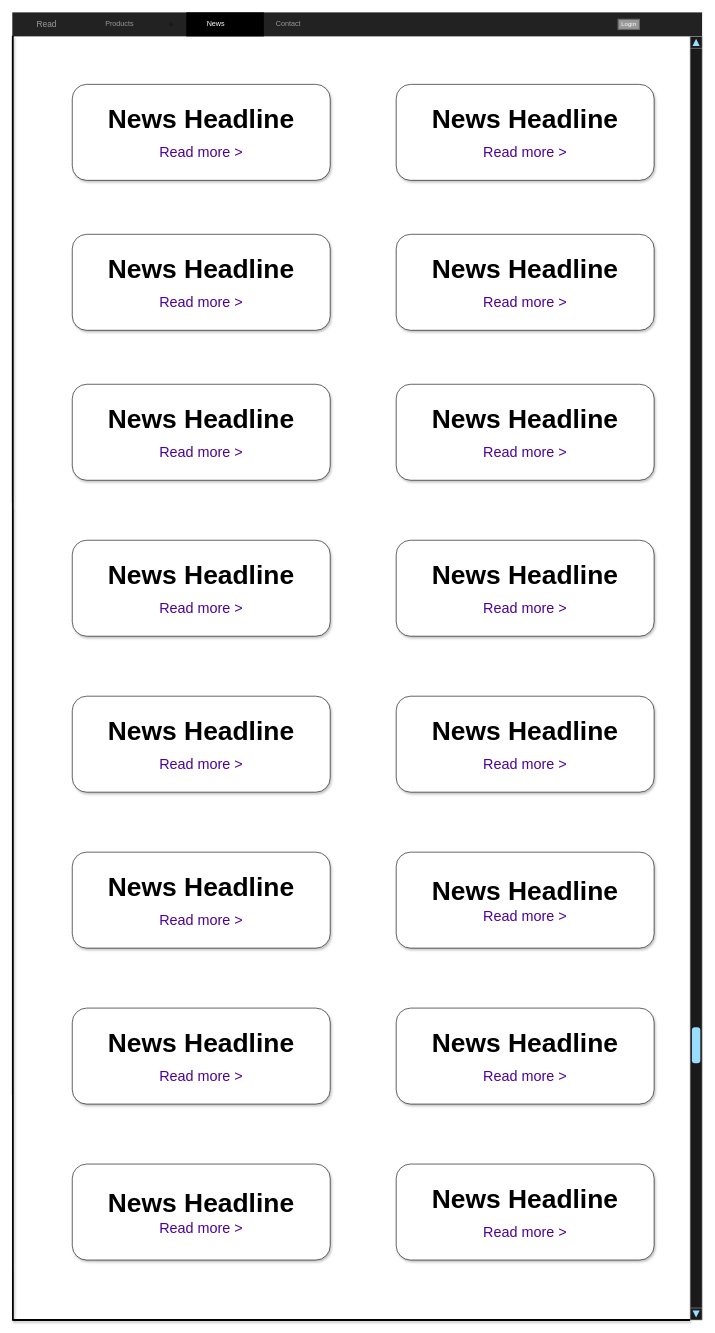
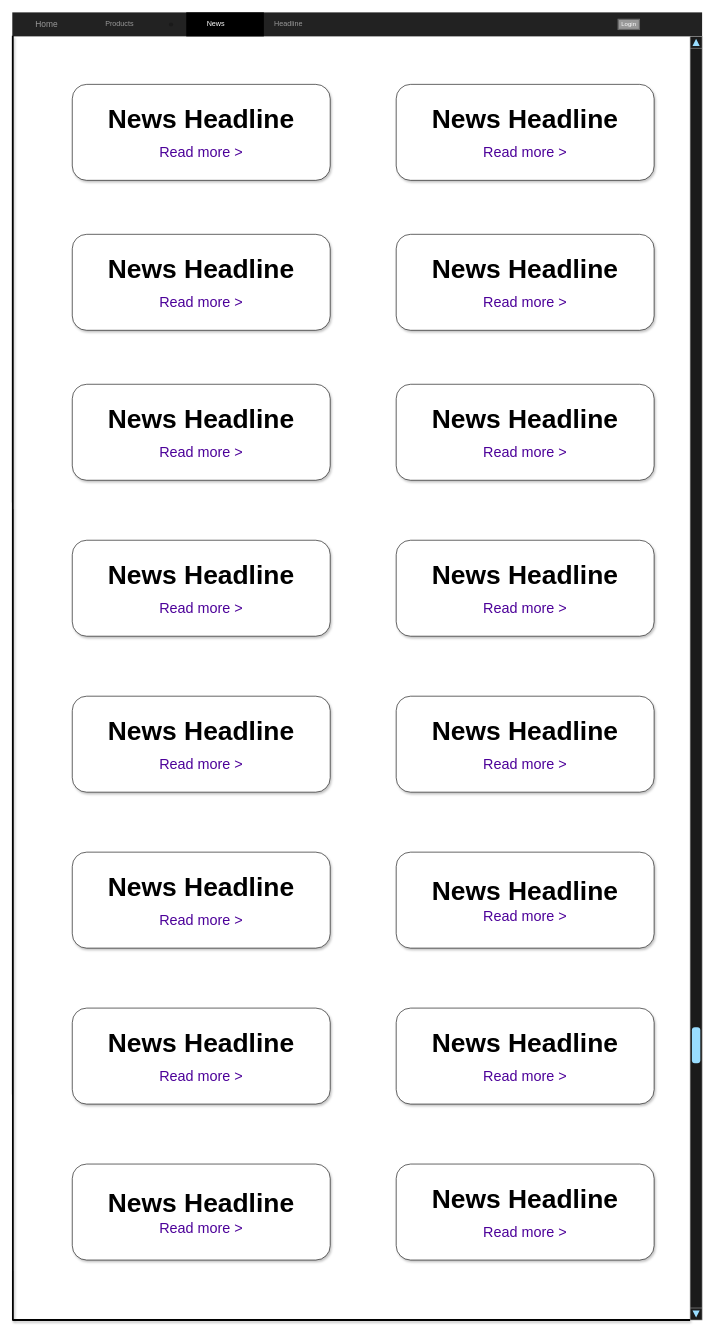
  <mxCell id="0" style=";html=1;" />
  <mxCell id="1" style=";html=1;" parent="0" />
  <mxCell id="2" value="" style="html=1;shadow=0;dashed=0;shape=mxgraph.bootstrap.rect;fillColor=#222222;strokeColor=none;whiteSpace=wrap;rounded=0;fontSize=12;fontColor=#000000;align=center;" parent="1" vertex="1"><mxGeometry x="20" y="20" width="1150" height="40" as="geometry" /></mxCell>
- <mxCell id="3" value="Read" style="html=1;shadow=0;dashed=0;fillColor=none;strokeColor=none;shape=mxgraph.bootstrap.rect;fontColor=#999999;fontSize=14;whiteSpace=wrap;" parent="2" vertex="1"><mxGeometry width="115" height="40" as="geometry" /></mxCell>
+ <mxCell id="3" value="Home" style="html=1;shadow=0;dashed=0;fillColor=none;strokeColor=none;shape=mxgraph.bootstrap.rect;fontColor=#999999;fontSize=14;whiteSpace=wrap;" parent="2" vertex="1"><mxGeometry width="115" height="40" as="geometry" /></mxCell>
  <mxCell id="4" value="Products" style="html=1;shadow=0;dashed=0;fillColor=none;strokeColor=none;shape=mxgraph.bootstrap.rect;fontColor=#999999;spacingRight=30;whiteSpace=wrap;" parent="2" vertex="1"><mxGeometry x="115.005" width="158.125" height="40" as="geometry" /></mxCell>
  <mxCell id="5" value="" style="html=1;shadow=0;dashed=0;shape=mxgraph.bootstrap.rrect;rSize=8;fillColor=#1A1A1A;strokeColor=none;fontColor=#ffffff;whiteSpace=wrap;" parent="4" vertex="1"><mxGeometry x="1" y="0.5" width="7" height="6.5" relative="1" as="geometry"><mxPoint x="-12" y="-3" as="offset" /></mxGeometry></mxCell>
- <mxCell id="6" value="Contact" style="html=1;shadow=0;dashed=0;fillColor=none;strokeColor=none;shape=mxgraph.bootstrap.rect;fontColor=#999999;whiteSpace=wrap;" parent="2" vertex="1"><mxGeometry x="402.5" width="115" height="40" as="geometry" /></mxCell>
+ <mxCell id="6" value="Headline" style="html=1;shadow=0;dashed=0;fillColor=none;strokeColor=none;shape=mxgraph.bootstrap.rect;fontColor=#999999;whiteSpace=wrap;" parent="2" vertex="1"><mxGeometry x="402.5" width="115" height="40" as="geometry" /></mxCell>
  <mxCell id="7" value="Login" style="html=1;shadow=0;dashed=0;whiteSpace=wrap;fontSize=10;fillColor=#999999;align=center;strokeColor=#666666;fontColor=#ffffff;strokeWidth=2;rounded=0;" parent="2" vertex="1"><mxGeometry x="1010" y="11.56" width="35.5" height="16.88" as="geometry" /></mxCell>
  <mxCell id="8" value="News" style="html=1;shadow=0;dashed=0;shape=mxgraph.bootstrap.rect;fillColor=#000000;strokeColor=none;fontColor=#ffffff;spacingRight=30;whiteSpace=wrap;" parent="2" vertex="1"><mxGeometry x="290" width="129.375" height="40" as="geometry" /></mxCell>
  <mxCell id="9" value="" style="shape=triangle;strokeColor=none;fillColor=#000000;direction=south;rounded=0;shadow=1;fontSize=12;fontColor=#000000;align=center;html=1;" parent="1" vertex="1"><mxGeometry x="792" y="167" width="8" height="4" as="geometry" /></mxCell>
  <mxCell id="10" value="" style="shape=triangle;strokeColor=none;fillColor=#000000;direction=south;rounded=0;shadow=1;fontSize=12;fontColor=#000000;align=center;html=1;" parent="1" vertex="1"><mxGeometry x="792" y="247" width="8" height="4" as="geometry" /></mxCell>
  <mxCell id="11" value="&lt;font&gt;&lt;span style=&quot;font-weight: bold&quot;&gt;&lt;font style=&quot;font-size: 44px&quot;&gt;News Headline&lt;/font&gt;&lt;/span&gt;&lt;br&gt;&lt;font face=&quot;Times New Roman&quot;&gt;&lt;b&gt;&lt;br&gt;&lt;/b&gt;&lt;/font&gt;&lt;font color=&quot;#4c0099&quot; style=&quot;font-size: 24px&quot;&gt;Read more &amp;gt;&lt;/font&gt;&lt;br&gt;&lt;/font&gt;" style="rounded=1;whiteSpace=wrap;html=1;shadow=1;" parent="1" vertex="1"><mxGeometry x="120" y="140" width="430" height="160" as="geometry" /></mxCell>
  <mxCell id="12" value="&lt;font&gt;&lt;span style=&quot;font-weight: bold&quot;&gt;&lt;font style=&quot;font-size: 44px&quot;&gt;News Headline&lt;/font&gt;&lt;/span&gt;&lt;br&gt;&lt;font face=&quot;Times New Roman&quot;&gt;&lt;b&gt;&lt;br&gt;&lt;/b&gt;&lt;/font&gt;&lt;font color=&quot;#4c0099&quot; style=&quot;font-size: 24px&quot;&gt;Read more &amp;gt;&lt;/font&gt;&lt;br&gt;&lt;/font&gt;" style="rounded=1;whiteSpace=wrap;html=1;shadow=1;" parent="1" vertex="1"><mxGeometry x="660" y="140" width="430" height="160" as="geometry" /></mxCell>
  <mxCell id="13" value="&lt;font&gt;&lt;span style=&quot;font-weight: bold&quot;&gt;&lt;font style=&quot;font-size: 44px&quot;&gt;News Headline&lt;/font&gt;&lt;/span&gt;&lt;br&gt;&lt;font face=&quot;Times New Roman&quot;&gt;&lt;b&gt;&lt;br&gt;&lt;/b&gt;&lt;/font&gt;&lt;font color=&quot;#4c0099&quot; style=&quot;font-size: 24px&quot;&gt;Read more &amp;gt;&lt;/font&gt;&lt;br&gt;&lt;/font&gt;" style="rounded=1;whiteSpace=wrap;html=1;shadow=1;" parent="1" vertex="1"><mxGeometry x="120" y="390" width="430" height="160" as="geometry" /></mxCell>
  <mxCell id="14" value="&lt;font&gt;&lt;span style=&quot;font-weight: bold&quot;&gt;&lt;font style=&quot;font-size: 44px&quot;&gt;News Headline&lt;/font&gt;&lt;/span&gt;&lt;br&gt;&lt;font face=&quot;Times New Roman&quot;&gt;&lt;b&gt;&lt;br&gt;&lt;/b&gt;&lt;/font&gt;&lt;font color=&quot;#4c0099&quot; style=&quot;font-size: 24px&quot;&gt;Read more &amp;gt;&lt;/font&gt;&lt;br&gt;&lt;/font&gt;" style="rounded=1;whiteSpace=wrap;html=1;shadow=1;" parent="1" vertex="1"><mxGeometry x="660" y="390" width="430" height="160" as="geometry" /></mxCell>
  <mxCell id="15" value="&lt;font&gt;&lt;span style=&quot;font-weight: bold&quot;&gt;&lt;font style=&quot;font-size: 44px&quot;&gt;News Headline&lt;/font&gt;&lt;/span&gt;&lt;br&gt;&lt;font face=&quot;Times New Roman&quot;&gt;&lt;b&gt;&lt;br&gt;&lt;/b&gt;&lt;/font&gt;&lt;font color=&quot;#4c0099&quot; style=&quot;font-size: 24px&quot;&gt;Read more &amp;gt;&lt;/font&gt;&lt;br&gt;&lt;/font&gt;" style="rounded=1;whiteSpace=wrap;html=1;shadow=1;" parent="1" vertex="1"><mxGeometry x="120" y="640" width="430" height="160" as="geometry" /></mxCell>
  <mxCell id="16" value="&lt;font&gt;&lt;span style=&quot;font-weight: bold&quot;&gt;&lt;font style=&quot;font-size: 44px&quot;&gt;News Headline&lt;/font&gt;&lt;/span&gt;&lt;br&gt;&lt;font face=&quot;Times New Roman&quot;&gt;&lt;b&gt;&lt;br&gt;&lt;/b&gt;&lt;/font&gt;&lt;font color=&quot;#4c0099&quot; style=&quot;font-size: 24px&quot;&gt;Read more &amp;gt;&lt;/font&gt;&lt;br&gt;&lt;/font&gt;" style="rounded=1;whiteSpace=wrap;html=1;shadow=1;" parent="1" vertex="1"><mxGeometry x="120" y="900" width="430" height="160" as="geometry" /></mxCell>
  <mxCell id="17" value="&lt;font&gt;&lt;span style=&quot;font-weight: bold&quot;&gt;&lt;font style=&quot;font-size: 44px&quot;&gt;News Headline&lt;/font&gt;&lt;/span&gt;&lt;br&gt;&lt;font face=&quot;Times New Roman&quot;&gt;&lt;b&gt;&lt;br&gt;&lt;/b&gt;&lt;/font&gt;&lt;font color=&quot;#4c0099&quot; style=&quot;font-size: 24px&quot;&gt;Read more &amp;gt;&lt;/font&gt;&lt;br&gt;&lt;/font&gt;" style="rounded=1;whiteSpace=wrap;html=1;shadow=1;" parent="1" vertex="1"><mxGeometry x="120" y="1160" width="430" height="160" as="geometry" /></mxCell>
  <mxCell id="18" value="&lt;font&gt;&lt;span style=&quot;font-weight: bold&quot;&gt;&lt;font style=&quot;font-size: 44px&quot;&gt;News Headline&lt;/font&gt;&lt;/span&gt;&lt;br&gt;&lt;font face=&quot;Times New Roman&quot;&gt;&lt;b&gt;&lt;br&gt;&lt;/b&gt;&lt;/font&gt;&lt;font color=&quot;#4c0099&quot; style=&quot;font-size: 24px&quot;&gt;Read more &amp;gt;&lt;/font&gt;&lt;br&gt;&lt;/font&gt;" style="rounded=1;whiteSpace=wrap;html=1;shadow=1;" parent="1" vertex="1"><mxGeometry x="120" y="1420" width="430" height="160" as="geometry" /></mxCell>
  <mxCell id="19" value="&lt;font&gt;&lt;span style=&quot;font-weight: bold&quot;&gt;&lt;font style=&quot;font-size: 44px&quot;&gt;News Headline&lt;/font&gt;&lt;/span&gt;&lt;br&gt;&lt;font face=&quot;Times New Roman&quot;&gt;&lt;b&gt;&lt;br&gt;&lt;/b&gt;&lt;/font&gt;&lt;font color=&quot;#4c0099&quot; style=&quot;font-size: 24px&quot;&gt;Read more &amp;gt;&lt;/font&gt;&lt;br&gt;&lt;/font&gt;" style="rounded=1;whiteSpace=wrap;html=1;shadow=1;" parent="1" vertex="1"><mxGeometry x="120" y="1680" width="430" height="160" as="geometry" /></mxCell>
  <mxCell id="20" value="&lt;font&gt;&lt;span style=&quot;font-weight: bold&quot;&gt;&lt;font style=&quot;font-size: 44px&quot;&gt;News Headline&lt;/font&gt;&lt;/span&gt;&lt;br&gt;&lt;font color=&quot;#4c0099&quot; style=&quot;font-size: 24px&quot;&gt;Read more &amp;gt;&lt;/font&gt;&lt;br&gt;&lt;/font&gt;" style="rounded=1;whiteSpace=wrap;html=1;shadow=1;" parent="1" vertex="1"><mxGeometry x="120" y="1940" width="430" height="160" as="geometry" /></mxCell>
  <mxCell id="21" value="&lt;font&gt;&lt;span style=&quot;font-weight: bold&quot;&gt;&lt;font style=&quot;font-size: 44px&quot;&gt;News Headline&lt;/font&gt;&lt;/span&gt;&lt;br&gt;&lt;font face=&quot;Times New Roman&quot;&gt;&lt;b&gt;&lt;br&gt;&lt;/b&gt;&lt;/font&gt;&lt;font color=&quot;#4c0099&quot; style=&quot;font-size: 24px&quot;&gt;Read more &amp;gt;&lt;/font&gt;&lt;br&gt;&lt;/font&gt;" style="rounded=1;whiteSpace=wrap;html=1;shadow=1;" parent="1" vertex="1"><mxGeometry x="660" y="640" width="430" height="160" as="geometry" /></mxCell>
  <mxCell id="22" value="&lt;font&gt;&lt;span style=&quot;font-weight: bold&quot;&gt;&lt;font style=&quot;font-size: 44px&quot;&gt;News Headline&lt;/font&gt;&lt;/span&gt;&lt;br&gt;&lt;font face=&quot;Times New Roman&quot;&gt;&lt;b&gt;&lt;br&gt;&lt;/b&gt;&lt;/font&gt;&lt;font color=&quot;#4c0099&quot; style=&quot;font-size: 24px&quot;&gt;Read more &amp;gt;&lt;/font&gt;&lt;br&gt;&lt;/font&gt;" style="rounded=1;whiteSpace=wrap;html=1;shadow=1;" parent="1" vertex="1"><mxGeometry x="660" y="900" width="430" height="160" as="geometry" /></mxCell>
  <mxCell id="23" value="&lt;font&gt;&lt;span style=&quot;font-weight: bold&quot;&gt;&lt;font style=&quot;font-size: 44px&quot;&gt;News Headline&lt;/font&gt;&lt;/span&gt;&lt;br&gt;&lt;font face=&quot;Times New Roman&quot;&gt;&lt;b&gt;&lt;br&gt;&lt;/b&gt;&lt;/font&gt;&lt;font color=&quot;#4c0099&quot; style=&quot;font-size: 24px&quot;&gt;Read more &amp;gt;&lt;/font&gt;&lt;br&gt;&lt;/font&gt;" style="rounded=1;whiteSpace=wrap;html=1;shadow=1;" parent="1" vertex="1"><mxGeometry x="660" y="1160" width="430" height="160" as="geometry" /></mxCell>
  <mxCell id="24" value="&lt;font&gt;&lt;span style=&quot;font-weight: bold&quot;&gt;&lt;font style=&quot;font-size: 44px&quot;&gt;News Headline&lt;/font&gt;&lt;/span&gt;&lt;br&gt;&lt;font color=&quot;#4c0099&quot; style=&quot;font-size: 24px&quot;&gt;Read more &amp;gt;&lt;/font&gt;&lt;br&gt;&lt;/font&gt;" style="rounded=1;whiteSpace=wrap;html=1;shadow=1;" parent="1" vertex="1"><mxGeometry x="660" y="1420" width="430" height="160" as="geometry" /></mxCell>
  <mxCell id="25" value="&lt;font&gt;&lt;span style=&quot;font-weight: bold&quot;&gt;&lt;font style=&quot;font-size: 44px&quot;&gt;News Headline&lt;/font&gt;&lt;/span&gt;&lt;br&gt;&lt;font face=&quot;Times New Roman&quot;&gt;&lt;b&gt;&lt;br&gt;&lt;/b&gt;&lt;/font&gt;&lt;font color=&quot;#4c0099&quot; style=&quot;font-size: 24px&quot;&gt;Read more &amp;gt;&lt;/font&gt;&lt;br&gt;&lt;/font&gt;" style="rounded=1;whiteSpace=wrap;html=1;shadow=1;" parent="1" vertex="1"><mxGeometry x="660" y="1680" width="430" height="160" as="geometry" /></mxCell>
  <mxCell id="26" value="&lt;font&gt;&lt;span style=&quot;font-weight: bold&quot;&gt;&lt;font style=&quot;font-size: 44px&quot;&gt;News Headline&lt;/font&gt;&lt;/span&gt;&lt;br&gt;&lt;font face=&quot;Times New Roman&quot;&gt;&lt;b&gt;&lt;br&gt;&lt;/b&gt;&lt;/font&gt;&lt;font color=&quot;#4c0099&quot; style=&quot;font-size: 24px&quot;&gt;Read more &amp;gt;&lt;/font&gt;&lt;br&gt;&lt;/font&gt;" style="rounded=1;whiteSpace=wrap;html=1;shadow=1;" parent="1" vertex="1"><mxGeometry x="660" y="1940" width="430" height="160" as="geometry" /></mxCell>
  <mxCell id="27" value="" style="verticalLabelPosition=bottom;shadow=0;dashed=0;align=center;html=1;verticalAlign=top;strokeWidth=1;shape=mxgraph.mockup.navigation.scrollBar;strokeColor=#999999;barPos=20;fillColor2=#99ddff;strokeColor2=none;direction=north;rounded=1;fontFamily=Times New Roman;fontSize=24;fontColor=#4C0099;fillColor=#1A1A1A;" parent="1" vertex="1"><mxGeometry x="1150" y="60" width="20" height="2140" as="geometry" /></mxCell>
  <mxCell id="28" value="" style="endArrow=none;html=1;entryX=0.007;entryY=0.971;entryDx=0;entryDy=0;entryPerimeter=0;rounded=0;shadow=1;strokeWidth=3;" edge="1" parent="1" target="3"><mxGeometry width="50" height="50" relative="1" as="geometry"><mxPoint x="21" y="2200" as="sourcePoint" /><mxPoint x="390" y="430" as="targetPoint" /></mxGeometry></mxCell>
  <mxCell id="29" value="" style="endArrow=none;html=1;rounded=0;exitX=0;exitY=0;exitDx=0;exitDy=0;exitPerimeter=0;shadow=1;strokeWidth=3;" edge="1" parent="1" source="27"><mxGeometry width="50" height="50" relative="1" as="geometry"><mxPoint x="960" y="2140" as="sourcePoint" /><mxPoint x="20" y="2200" as="targetPoint" /></mxGeometry></mxCell>
